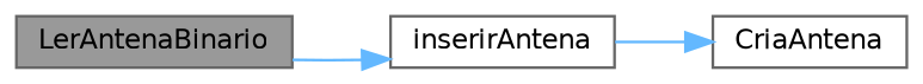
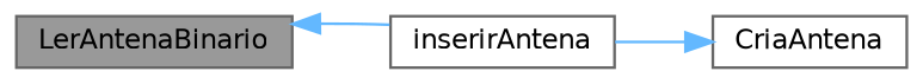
  digraph {
    rankdir=LR
    node [color=grey40 fillcolor=white fontname=Helvetica fontsize=10 shape=box style=filled]
    edge [color=steelblue1 fontname=Helvetica fontsize=10 labelfontname=Helvetica labelfontsize=10 style=solid]
    n1 [color=gray40 fillcolor=grey60 fontcolor=black height=0.2 label=LerAntenaBinario width=0.4]
    n2 [height=0.2 label=inserirAntena width=0.4]
    n3 [height=0.2 label=CriaAntena width=0.4]
-   n1 -> n2
+   n2 -> n1
    n2 -> n3
  }
